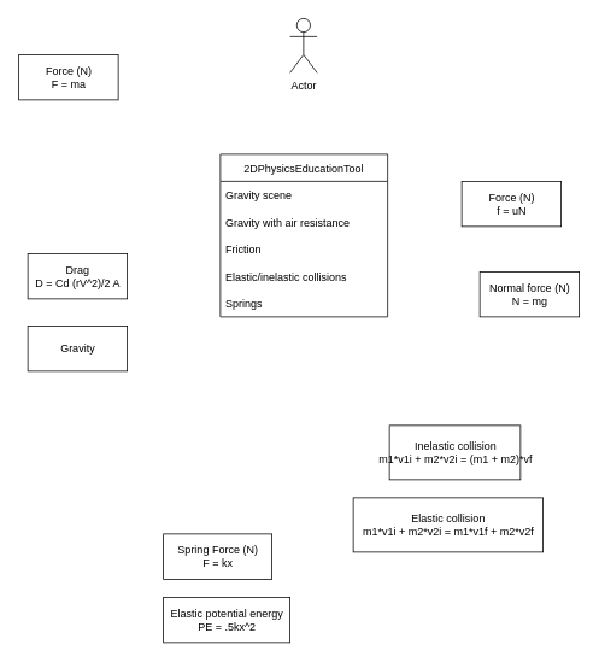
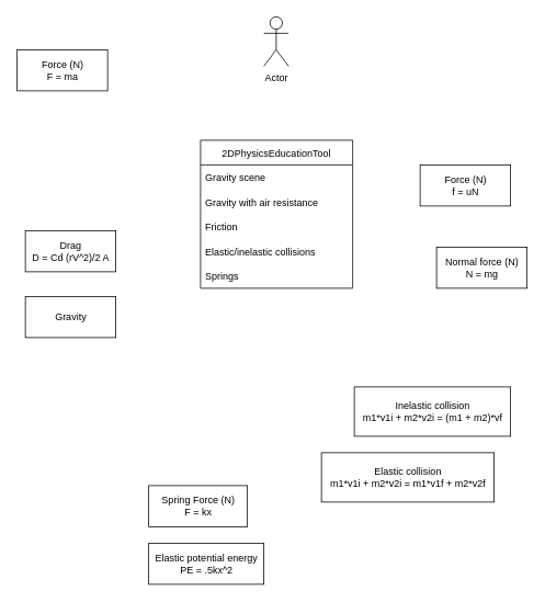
  <mxCell id="0" />
  <mxCell id="1" parent="0" />
  <mxCell id="2" value="Actor" style="shape=umlActor;verticalLabelPosition=bottom;verticalAlign=top;html=1;outlineConnect=0;" vertex="1" parent="1"><mxGeometry x="320" y="20" width="30" height="60" as="geometry" /></mxCell>
  <mxCell id="3" value="2DPhysicsEducationTool" style="swimlane;fontStyle=0;childLayout=stackLayout;horizontal=1;startSize=30;horizontalStack=0;resizeParent=1;resizeParentMax=0;resizeLast=0;collapsible=1;marginBottom=0;" vertex="1" parent="1"><mxGeometry x="243" y="170" width="185" height="180" as="geometry" /></mxCell>
  <mxCell id="4" value="Gravity scene" style="text;strokeColor=none;fillColor=none;align=left;verticalAlign=middle;spacingLeft=4;spacingRight=4;overflow=hidden;points=[[0,0.5],[1,0.5]];portConstraint=eastwest;rotatable=0;" vertex="1" parent="3"><mxGeometry y="30" width="185" height="30" as="geometry" /></mxCell>
  <mxCell id="5" value="Gravity with air resistance" style="text;strokeColor=none;fillColor=none;align=left;verticalAlign=middle;spacingLeft=4;spacingRight=4;overflow=hidden;points=[[0,0.5],[1,0.5]];portConstraint=eastwest;rotatable=0;" vertex="1" parent="3"><mxGeometry y="60" width="185" height="30" as="geometry" /></mxCell>
  <mxCell id="6" value="Friction" style="text;strokeColor=none;fillColor=none;align=left;verticalAlign=middle;spacingLeft=4;spacingRight=4;overflow=hidden;points=[[0,0.5],[1,0.5]];portConstraint=eastwest;rotatable=0;" vertex="1" parent="3"><mxGeometry y="90" width="185" height="30" as="geometry" /></mxCell>
  <mxCell id="7" value="Elastic/inelastic collisions" style="text;strokeColor=none;fillColor=none;align=left;verticalAlign=middle;spacingLeft=4;spacingRight=4;overflow=hidden;points=[[0,0.5],[1,0.5]];portConstraint=eastwest;rotatable=0;" vertex="1" parent="3"><mxGeometry y="120" width="185" height="30" as="geometry" /></mxCell>
  <mxCell id="8" value="Springs" style="text;strokeColor=none;fillColor=none;align=left;verticalAlign=middle;spacingLeft=4;spacingRight=4;overflow=hidden;points=[[0,0.5],[1,0.5]];portConstraint=eastwest;rotatable=0;" vertex="1" parent="3"><mxGeometry y="150" width="185" height="30" as="geometry" /></mxCell>
  <mxCell id="9" value="Gravity" style="html=1;" vertex="1" parent="1"><mxGeometry x="30" y="360" width="110" height="50" as="geometry" /></mxCell>
  <mxCell id="10" value="Force (N)&lt;br&gt;F = ma" style="html=1;" vertex="1" parent="1"><mxGeometry x="20" y="60" width="110" height="50" as="geometry" /></mxCell>
  <mxCell id="11" value="Force (N)&lt;br&gt;f = uN" style="html=1;" vertex="1" parent="1"><mxGeometry x="510" y="200" width="110" height="50" as="geometry" /></mxCell>
  <mxCell id="12" value="Normal force (N)&lt;br&gt;N = mg" style="html=1;" vertex="1" parent="1"><mxGeometry x="530" y="300" width="110" height="50" as="geometry" /></mxCell>
  <mxCell id="13" value="Drag&lt;br&gt;D = Cd (rV^2)/2 A" style="html=1;" vertex="1" parent="1"><mxGeometry x="30" y="280" width="110" height="50" as="geometry" /></mxCell>
  <mxCell id="14" value="Elastic collision&lt;br&gt;m1*v1i + m2*v2i = m1*v1f + m2*v2f" style="html=1;" vertex="1" parent="1"><mxGeometry x="390" y="550" width="210" height="60" as="geometry" /></mxCell>
- <mxCell id="15" value="Inelastic collision&lt;br&gt;m1*v1i + m2*v2i = (m1 + m2)*vf" style="html=1;" vertex="1" parent="1"><mxGeometry x="430" y="470" width="145" height="60" as="geometry" /></mxCell>
+ <mxCell id="15" value="Inelastic collision&lt;br&gt;m1*v1i + m2*v2i = (m1 + m2)*vf" style="html=1;" vertex="1" parent="1"><mxGeometry x="430" y="470" width="190" height="60" as="geometry" /></mxCell>
  <mxCell id="16" value="Spring Force (N)&lt;br&gt;F = kx" style="html=1;" vertex="1" parent="1"><mxGeometry x="180" y="590" width="120" height="50" as="geometry" /></mxCell>
  <mxCell id="17" value="Elastic potential energy&lt;br&gt;PE = .5kx^2" style="html=1;" vertex="1" parent="1"><mxGeometry x="180" y="660" width="140" height="50" as="geometry" /></mxCell>
